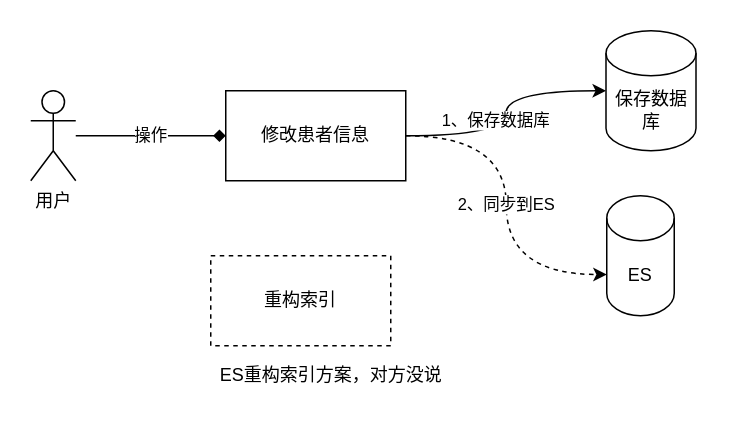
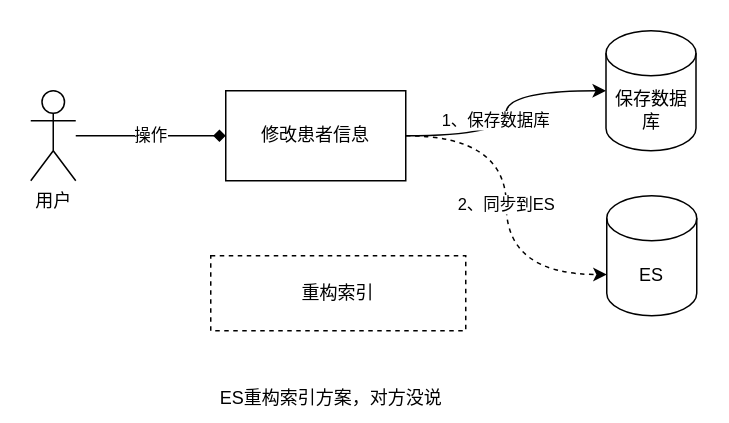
  <mxCell id="0" />
  <mxCell id="1" parent="0" />
  <mxCell id="2" style="edgeStyle=orthogonalEdgeStyle;rounded=0;orthogonalLoop=1;jettySize=auto;html=1;curved=1;" edge="1" parent="1" source="5" target="8"><mxGeometry relative="1" as="geometry" /></mxCell>
  <mxCell id="3" value="1、保存数据库" style="edgeLabel;html=1;align=center;verticalAlign=middle;resizable=0;points=[];" vertex="1" connectable="0" parent="2"><mxGeometry x="-0.061" y="7" relative="1" as="geometry"><mxPoint as="offset" /></mxGeometry></mxCell>
  <mxCell id="4" value="2、同步到ES" style="edgeStyle=orthogonalEdgeStyle;curved=1;rounded=0;orthogonalLoop=1;jettySize=auto;html=1;entryX=0;entryY=0;entryDx=0;entryDy=52.5;entryPerimeter=0;dashed=1;" edge="1" parent="1" source="5" target="9"><mxGeometry relative="1" as="geometry" /></mxCell>
  <mxCell id="5" value="修改患者信息" style="rounded=0;whiteSpace=wrap;html=1;" vertex="1" parent="1"><mxGeometry x="150" y="60" width="120" height="60" as="geometry" /></mxCell>
  <mxCell id="6" value="操作" style="edgeStyle=orthogonalEdgeStyle;rounded=0;orthogonalLoop=1;jettySize=auto;html=1;entryX=0;entryY=0.5;entryDx=0;entryDy=0;endArrow=diamond;" edge="1" parent="1" source="7" target="5"><mxGeometry relative="1" as="geometry" /></mxCell>
  <mxCell id="7" value="用户" style="shape=umlActor;verticalLabelPosition=bottom;verticalAlign=top;html=1;outlineConnect=0;" vertex="1" parent="1"><mxGeometry x="20" y="60" width="30" height="60" as="geometry" /></mxCell>
  <mxCell id="8" value="保存数据库" style="shape=cylinder3;whiteSpace=wrap;html=1;boundedLbl=1;backgroundOutline=1;size=15;" vertex="1" parent="1"><mxGeometry x="403.5" y="20" width="60" height="80" as="geometry" /></mxCell>
- <mxCell id="9" value="ES" style="shape=cylinder3;whiteSpace=wrap;html=1;boundedLbl=1;backgroundOutline=1;size=15;" vertex="1" parent="1"><mxGeometry x="404" y="130" width="45" height="80" as="geometry" /></mxCell>
- <mxCell id="10" value="重构索引" style="rounded=0;whiteSpace=wrap;html=1;dashed=1;" vertex="1" parent="1"><mxGeometry x="140" y="170" width="120" height="60" as="geometry" /></mxCell>
- <mxCell id="11" value="ES重构索引方案，对方没说" style="text;html=1;align=center;verticalAlign=middle;resizable=0;points=[];autosize=1;strokeColor=none;" vertex="1" parent="1"><mxGeometry x="140" y="240" width="160" height="20" as="geometry" /></mxCell>
+ <mxCell id="9" value="ES" style="shape=cylinder3;whiteSpace=wrap;html=1;boundedLbl=1;backgroundOutline=1;size=15;" vertex="1" parent="1"><mxGeometry x="404" y="130" width="60" height="80" as="geometry" /></mxCell>
+ <mxCell id="10" value="重构索引" style="rounded=0;whiteSpace=wrap;html=1;dashed=1;" vertex="1" parent="1"><mxGeometry x="140" y="170" width="170" height="50" as="geometry" /></mxCell>
+ <mxCell id="11" value="ES重构索引方案，对方没说" style="text;html=1;align=center;verticalAlign=middle;resizable=0;points=[];autosize=1;strokeColor=none;" vertex="1" parent="1"><mxGeometry x="140" y="255" width="160" height="20" as="geometry" /></mxCell>
